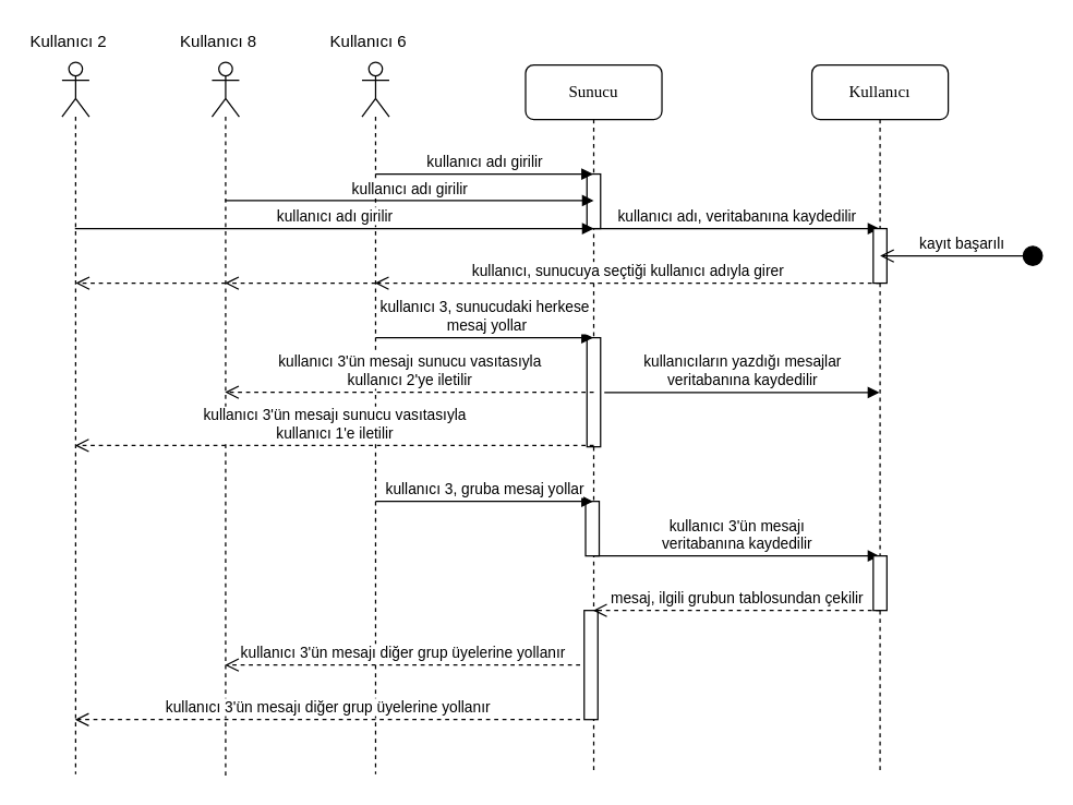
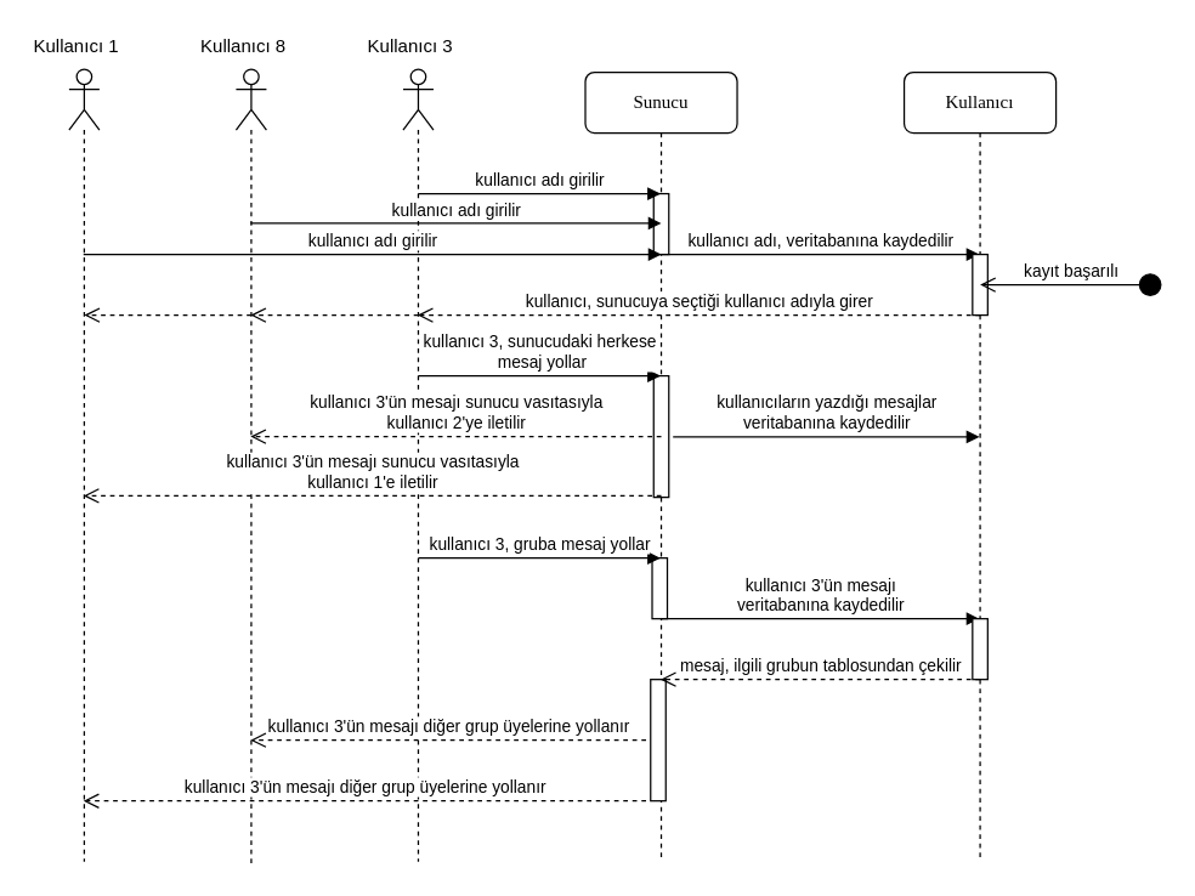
  <mxCell id="0" />
  <mxCell id="1" parent="0" />
  <mxCell id="2" value="Sunucu" style="shape=umlLifeline;perimeter=lifelinePerimeter;whiteSpace=wrap;html=1;container=1;collapsible=0;recursiveResize=0;outlineConnect=0;rounded=1;shadow=0;comic=0;labelBackgroundColor=none;strokeColor=#000000;strokeWidth=1;fillColor=#FFFFFF;fontFamily=Verdana;fontSize=12;fontColor=#000000;align=center;" parent="1" vertex="1"><mxGeometry x="385" y="47" width="100" height="520" as="geometry" /></mxCell>
  <mxCell id="3" value="" style="html=1;points=[];perimeter=orthogonalPerimeter;" vertex="1" parent="2"><mxGeometry x="45" y="80" width="10" height="40" as="geometry" /></mxCell>
  <mxCell id="4" value="kullanıcı adı, veritabanına kaydedilir" style="html=1;verticalAlign=bottom;endArrow=block;" edge="1" parent="2" target="9"><mxGeometry width="80" relative="1" as="geometry"><mxPoint x="50" y="120" as="sourcePoint" /><mxPoint x="130" y="120" as="targetPoint" /></mxGeometry></mxCell>
  <mxCell id="5" value="" style="html=1;points=[];perimeter=orthogonalPerimeter;" vertex="1" parent="2"><mxGeometry x="45" y="200" width="10" height="80" as="geometry" /></mxCell>
  <mxCell id="6" value="" style="html=1;points=[];perimeter=orthogonalPerimeter;" vertex="1" parent="2"><mxGeometry x="44" y="320" width="10" height="40" as="geometry" /></mxCell>
  <mxCell id="7" value="kullanıcı 3'ün mesajı &lt;br&gt;veritabanına kaydedilir&lt;br&gt;" style="html=1;verticalAlign=bottom;endArrow=block;" edge="1" parent="2" target="9"><mxGeometry width="80" relative="1" as="geometry"><mxPoint x="50" y="360" as="sourcePoint" /><mxPoint x="130" y="360" as="targetPoint" /></mxGeometry></mxCell>
  <mxCell id="8" value="" style="html=1;points=[];perimeter=orthogonalPerimeter;" vertex="1" parent="2"><mxGeometry x="43" y="400" width="10" height="80" as="geometry" /></mxCell>
  <mxCell id="9" value="Kullanıcı" style="shape=umlLifeline;perimeter=lifelinePerimeter;whiteSpace=wrap;html=1;container=1;collapsible=0;recursiveResize=0;outlineConnect=0;rounded=1;shadow=0;comic=0;labelBackgroundColor=none;strokeColor=#000000;strokeWidth=1;fillColor=#FFFFFF;fontFamily=Verdana;fontSize=12;fontColor=#000000;align=center;" parent="1" vertex="1"><mxGeometry x="595" y="47" width="100" height="520" as="geometry" /></mxCell>
  <mxCell id="10" value="" style="html=1;points=[];perimeter=orthogonalPerimeter;" vertex="1" parent="9"><mxGeometry x="45" y="120" width="10" height="40" as="geometry" /></mxCell>
  <mxCell id="11" value="" style="html=1;points=[];perimeter=orthogonalPerimeter;" vertex="1" parent="9"><mxGeometry x="45" y="360" width="10" height="40" as="geometry" /></mxCell>
  <mxCell id="12" value="" style="shape=umlLifeline;participant=umlActor;perimeter=lifelinePerimeter;whiteSpace=wrap;html=1;container=1;collapsible=0;recursiveResize=0;verticalAlign=top;spacingTop=36;labelBackgroundColor=#ffffff;outlineConnect=0;" vertex="1" parent="1"><mxGeometry x="45" y="45" width="20" height="522" as="geometry" /></mxCell>
  <mxCell id="13" value="" style="shape=umlLifeline;participant=umlActor;perimeter=lifelinePerimeter;whiteSpace=wrap;html=1;container=1;collapsible=0;recursiveResize=0;verticalAlign=top;spacingTop=36;labelBackgroundColor=#ffffff;outlineConnect=0;" vertex="1" parent="1"><mxGeometry x="155" y="45" width="20" height="523" as="geometry" /></mxCell>
  <mxCell id="14" value="" style="shape=umlLifeline;participant=umlActor;perimeter=lifelinePerimeter;whiteSpace=wrap;html=1;container=1;collapsible=0;recursiveResize=0;verticalAlign=top;spacingTop=36;labelBackgroundColor=#ffffff;outlineConnect=0;" vertex="1" parent="1"><mxGeometry x="265" y="45" width="20" height="522" as="geometry" /></mxCell>
  <mxCell id="15" value="kullanıcı adı girilir" style="html=1;verticalAlign=bottom;endArrow=block;" edge="1" parent="14" target="2"><mxGeometry width="80" relative="1" as="geometry"><mxPoint x="10" y="82" as="sourcePoint" /><mxPoint x="90" y="82" as="targetPoint" /></mxGeometry></mxCell>
  <mxCell id="16" value="kullanıcı 3, sunucudaki herkese&lt;br&gt;&amp;nbsp;mesaj yollar" style="html=1;verticalAlign=bottom;endArrow=block;" edge="1" parent="14" target="2"><mxGeometry width="80" relative="1" as="geometry"><mxPoint x="10" y="202" as="sourcePoint" /><mxPoint x="90" y="202" as="targetPoint" /></mxGeometry></mxCell>
  <mxCell id="17" value="kullanıcı 3, gruba mesaj yollar" style="html=1;verticalAlign=bottom;endArrow=block;" edge="1" parent="14" target="2"><mxGeometry width="80" relative="1" as="geometry"><mxPoint x="10" y="322" as="sourcePoint" /><mxPoint x="90" y="322" as="targetPoint" /></mxGeometry></mxCell>
  <mxCell id="18" value="kullanıcı, sunucuya seçtiği kullanıcı adıyla girer&lt;br&gt;" style="html=1;verticalAlign=bottom;endArrow=open;dashed=1;endSize=8;" edge="1" parent="1" target="14"><mxGeometry relative="1" as="geometry"><mxPoint x="645" y="207" as="sourcePoint" /><mxPoint x="565" y="207" as="targetPoint" /></mxGeometry></mxCell>
  <mxCell id="19" value="kullanıcı adı girilir" style="html=1;verticalAlign=bottom;endArrow=block;" edge="1" parent="1" source="13"><mxGeometry width="80" relative="1" as="geometry"><mxPoint x="275.5" y="146.5" as="sourcePoint" /><mxPoint x="435" y="146.5" as="targetPoint" /></mxGeometry></mxCell>
  <mxCell id="20" value="kullanıcı adı girilir" style="html=1;verticalAlign=bottom;endArrow=block;entryX=0.5;entryY=1;entryDx=0;entryDy=0;entryPerimeter=0;" edge="1" parent="1" source="12" target="3"><mxGeometry width="80" relative="1" as="geometry"><mxPoint x="174.324" y="156.5" as="sourcePoint" /><mxPoint x="445" y="156.5" as="targetPoint" /></mxGeometry></mxCell>
  <mxCell id="21" value="" style="html=1;verticalAlign=bottom;endArrow=open;dashed=1;endSize=8;" edge="1" parent="1" target="13"><mxGeometry relative="1" as="geometry"><mxPoint x="275" y="207" as="sourcePoint" /><mxPoint x="195" y="207" as="targetPoint" /></mxGeometry></mxCell>
  <mxCell id="22" value="" style="html=1;verticalAlign=bottom;endArrow=open;dashed=1;endSize=8;" edge="1" parent="1"><mxGeometry x="-0.273" y="80" relative="1" as="geometry"><mxPoint x="165" y="207" as="sourcePoint" /><mxPoint x="55" y="207" as="targetPoint" /><mxPoint as="offset" /></mxGeometry></mxCell>
- <mxCell id="23" value="Kullanıcı 2" style="text;html=1;resizable=0;points=[];autosize=1;align=left;verticalAlign=top;spacingTop=-4;" vertex="1" parent="1"><mxGeometry x="20" y="20" width="70" height="10" as="geometry" /></mxCell>
+ <mxCell id="23" value="Kullanıcı 1" style="text;html=1;resizable=0;points=[];autosize=1;align=left;verticalAlign=top;spacingTop=-4;" vertex="1" parent="1"><mxGeometry x="20" y="20" width="70" height="10" as="geometry" /></mxCell>
  <mxCell id="24" value="Kullanıcı 8" style="text;html=1;resizable=0;points=[];autosize=1;align=left;verticalAlign=top;spacingTop=-4;" vertex="1" parent="1"><mxGeometry x="130" y="20" width="70" height="10" as="geometry" /></mxCell>
- <mxCell id="25" value="Kullanıcı 6&lt;br&gt;" style="text;html=1;resizable=0;points=[];autosize=1;align=left;verticalAlign=top;spacingTop=-4;" vertex="1" parent="1"><mxGeometry x="240" y="20" width="70" height="10" as="geometry" /></mxCell>
+ <mxCell id="25" value="Kullanıcı 3&lt;br&gt;" style="text;html=1;resizable=0;points=[];autosize=1;align=left;verticalAlign=top;spacingTop=-4;" vertex="1" parent="1"><mxGeometry x="240" y="20" width="70" height="10" as="geometry" /></mxCell>
  <mxCell id="26" value="kullanıcı 3'ün mesajı sunucu vasıtasıyla &lt;br&gt;kullanıcı 2'ye iletilir" style="html=1;verticalAlign=bottom;endArrow=open;dashed=1;endSize=8;" edge="1" parent="1" target="13"><mxGeometry relative="1" as="geometry"><mxPoint x="435" y="287" as="sourcePoint" /><mxPoint x="355" y="287" as="targetPoint" /></mxGeometry></mxCell>
  <mxCell id="27" value="kullanıcı 3'ün mesajı sunucu vasıtasıyla &lt;br&gt;kullanıcı 1'e iletilir" style="html=1;verticalAlign=bottom;endArrow=open;dashed=1;endSize=8;" edge="1" parent="1" target="12"><mxGeometry relative="1" as="geometry"><mxPoint x="435" y="326" as="sourcePoint" /><mxPoint x="174.824" y="326" as="targetPoint" /></mxGeometry></mxCell>
  <mxCell id="28" value="mesaj, ilgili grubun tablosundan çekilir" style="html=1;verticalAlign=bottom;endArrow=open;dashed=1;endSize=8;" edge="1" parent="1" target="2"><mxGeometry relative="1" as="geometry"><mxPoint x="645" y="447" as="sourcePoint" /><mxPoint x="425" y="447" as="targetPoint" /></mxGeometry></mxCell>
  <mxCell id="29" value="kullanıcı 3'ün mesajı diğer grup üyelerine yollanır" style="html=1;verticalAlign=bottom;endArrow=open;dashed=1;endSize=8;" edge="1" parent="1" target="13"><mxGeometry relative="1" as="geometry"><mxPoint x="425" y="487" as="sourcePoint" /><mxPoint x="345" y="487" as="targetPoint" /></mxGeometry></mxCell>
  <mxCell id="30" value="kullanıcı 3'ün mesajı diğer grup üyelerine yollanır" style="html=1;verticalAlign=bottom;endArrow=open;dashed=1;endSize=8;" edge="1" parent="1" target="12"><mxGeometry relative="1" as="geometry"><mxPoint x="425" y="527" as="sourcePoint" /><mxPoint x="345" y="527" as="targetPoint" /></mxGeometry></mxCell>
  <mxCell id="31" value="kayıt başarılı" style="html=1;verticalAlign=bottom;startArrow=circle;startFill=1;endArrow=open;startSize=6;endSize=8;" edge="1" parent="1"><mxGeometry width="80" relative="1" as="geometry"><mxPoint x="765" y="187" as="sourcePoint" /><mxPoint x="645" y="187" as="targetPoint" /></mxGeometry></mxCell>
  <mxCell id="32" value="kullanıcıların yazdığı mesajlar &lt;br&gt;veritabanına kaydedilir" style="html=1;verticalAlign=bottom;endArrow=block;strokeColor=#000000;exitX=1.277;exitY=0.502;exitDx=0;exitDy=0;exitPerimeter=0;" edge="1" parent="1" source="5" target="9"><mxGeometry width="80" relative="1" as="geometry"><mxPoint x="438" y="246.5" as="sourcePoint" /><mxPoint x="635" y="287" as="targetPoint" /></mxGeometry></mxCell>
